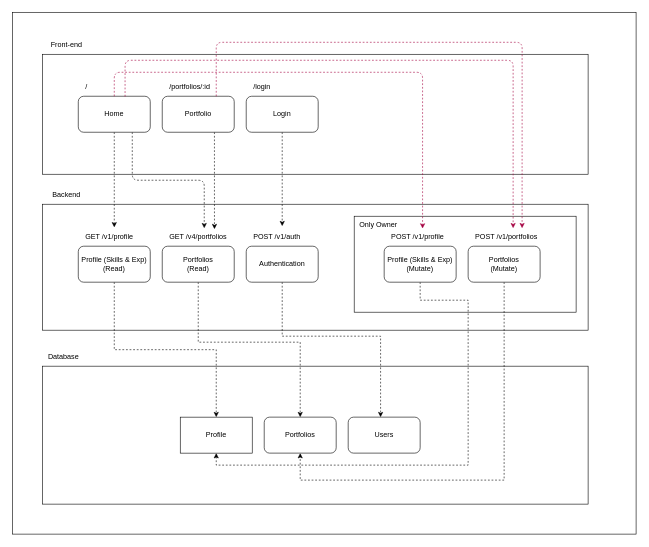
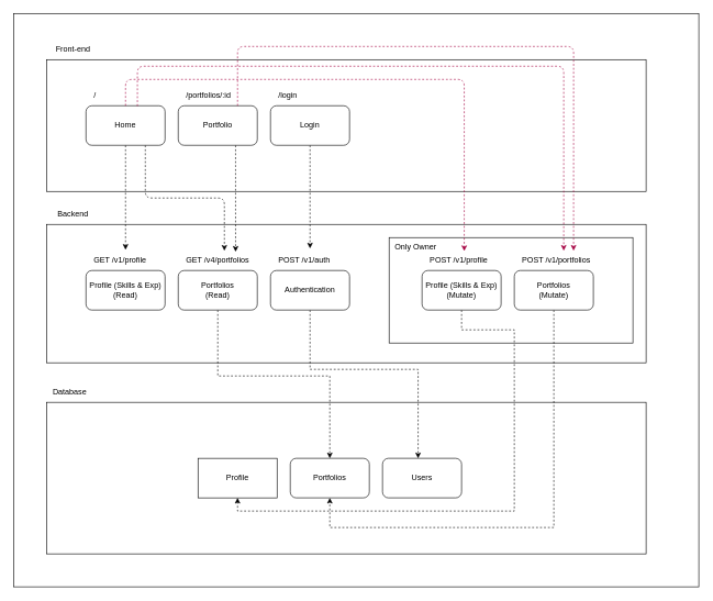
  <mxCell id="0" />
  <mxCell id="1" parent="0" />
  <mxCell id="2" value="" style="rounded=0;whiteSpace=wrap;html=1;" vertex="1" parent="1"><mxGeometry y="20" width="1040" height="870" as="geometry" x="20" /></mxCell>
  <mxCell id="3" value="" style="rounded=0;whiteSpace=wrap;html=1;" parent="1" vertex="1"><mxGeometry x="70" y="610" width="910" height="230" as="geometry" /></mxCell>
  <mxCell id="4" value="" style="rounded=0;whiteSpace=wrap;html=1;" parent="1" vertex="1"><mxGeometry x="70" y="340" width="910" height="210" as="geometry" /></mxCell>
  <mxCell id="5" value="" style="rounded=0;whiteSpace=wrap;html=1;" parent="1" vertex="1"><mxGeometry x="70" y="90" width="910" height="200" as="geometry" /></mxCell>
  <mxCell id="6" value="Front-end" style="text;html=1;align=center;verticalAlign=middle;resizable=0;points=[];autosize=1;strokeColor=none;fillColor=none;" parent="1" vertex="1"><mxGeometry x="70" y="60" width="80" height="30" as="geometry" /></mxCell>
  <mxCell id="7" style="edgeStyle=none;html=1;entryX=0.5;entryY=-0.05;entryDx=0;entryDy=0;entryPerimeter=0;dashed=1;" edge="1" parent="1" source="9" target="34"><mxGeometry relative="1" as="geometry" /></mxCell>
  <mxCell id="8" style="edgeStyle=orthogonalEdgeStyle;html=1;exitX=0.75;exitY=1;exitDx=0;exitDy=0;dashed=1;" edge="1" parent="1" source="9" target="35"><mxGeometry relative="1" as="geometry" /></mxCell>
  <mxCell id="9" value="Home" style="rounded=1;whiteSpace=wrap;html=1;" parent="1" vertex="1"><mxGeometry x="130" y="160" width="120" height="60" as="geometry" /></mxCell>
  <mxCell id="10" style="edgeStyle=orthogonalEdgeStyle;html=1;dashed=1;entryX=0.642;entryY=0.05;entryDx=0;entryDy=0;entryPerimeter=0;" edge="1" parent="1" source="11" target="35"><mxGeometry relative="1" as="geometry"><Array as="points"><mxPoint x="357" y="260" /><mxPoint x="357" y="260" /></Array></mxGeometry></mxCell>
  <mxCell id="11" value="Portfolio" style="rounded=1;whiteSpace=wrap;html=1;" parent="1" vertex="1"><mxGeometry x="270" y="160" width="120" height="60" as="geometry" /></mxCell>
  <mxCell id="12" style="edgeStyle=orthogonalEdgeStyle;html=1;entryX=0.5;entryY=-0.117;entryDx=0;entryDy=0;entryPerimeter=0;dashed=1;" edge="1" parent="1" source="13" target="36"><mxGeometry relative="1" as="geometry" /></mxCell>
  <mxCell id="13" value="Login" style="rounded=1;whiteSpace=wrap;html=1;" parent="1" vertex="1"><mxGeometry x="410" y="160" width="120" height="60" as="geometry" /></mxCell>
  <mxCell id="14" value="Backend" style="text;html=1;align=center;verticalAlign=middle;resizable=0;points=[];autosize=1;strokeColor=none;fillColor=none;" parent="1" vertex="1"><mxGeometry x="75" y="310" width="70" height="30" as="geometry" /></mxCell>
- <mxCell id="15" style="edgeStyle=orthogonalEdgeStyle;rounded=0;orthogonalLoop=1;jettySize=auto;html=1;exitX=0.5;exitY=1;exitDx=0;exitDy=0;dashed=1;" parent="1" source="16" target="31" edge="1"><mxGeometry relative="1" as="geometry" /></mxCell>
  <mxCell id="16" value="Profile (Skills &amp;amp; Exp)&lt;br&gt;(Read)" style="rounded=1;whiteSpace=wrap;html=1;" parent="1" vertex="1"><mxGeometry x="130" y="410" width="120" height="60" as="geometry" /></mxCell>
  <mxCell id="17" value="" style="rounded=0;whiteSpace=wrap;html=1;" parent="1" vertex="1"><mxGeometry x="590" y="360" width="370" height="160" as="geometry" /></mxCell>
  <mxCell id="18" style="edgeStyle=orthogonalEdgeStyle;rounded=0;orthogonalLoop=1;jettySize=auto;html=1;entryX=0.5;entryY=0;entryDx=0;entryDy=0;exitX=0.5;exitY=1;exitDx=0;exitDy=0;dashed=1;" parent="1" source="19" target="32" edge="1"><mxGeometry relative="1" as="geometry"><Array as="points"><mxPoint x="330" y="570" /><mxPoint x="500" y="570" /></Array></mxGeometry></mxCell>
  <mxCell id="19" value="Portfolios&lt;br&gt;(Read)" style="rounded=1;whiteSpace=wrap;html=1;" parent="1" vertex="1"><mxGeometry x="270" y="410" width="120" height="60" as="geometry" /></mxCell>
  <mxCell id="20" style="edgeStyle=orthogonalEdgeStyle;rounded=0;orthogonalLoop=1;jettySize=auto;html=1;entryX=0.5;entryY=1;entryDx=0;entryDy=0;exitX=0.5;exitY=1;exitDx=0;exitDy=0;dashed=1;" parent="1" source="21" target="31" edge="1"><mxGeometry relative="1" as="geometry"><Array as="points"><mxPoint x="700" y="500" /><mxPoint x="780" y="500" /><mxPoint x="780" y="775" /><mxPoint x="360" y="775" /></Array></mxGeometry></mxCell>
  <mxCell id="21" value="Profile (Skills &amp;amp; Exp)&lt;br&gt;(Mutate)" style="rounded=1;whiteSpace=wrap;html=1;" parent="1" vertex="1"><mxGeometry x="640" y="410" width="120" height="60" as="geometry" /></mxCell>
  <mxCell id="22" style="edgeStyle=orthogonalEdgeStyle;rounded=0;orthogonalLoop=1;jettySize=auto;html=1;entryX=0.5;entryY=1;entryDx=0;entryDy=0;exitX=0.5;exitY=1;exitDx=0;exitDy=0;dashed=1;" parent="1" source="23" target="32" edge="1"><mxGeometry relative="1" as="geometry"><Array as="points"><mxPoint x="840" y="800" /><mxPoint x="500" y="800" /></Array></mxGeometry></mxCell>
  <mxCell id="23" value="Portfolios&lt;br&gt;(Mutate)" style="rounded=1;whiteSpace=wrap;html=1;" parent="1" vertex="1"><mxGeometry x="780" y="410" width="120" height="60" as="geometry" /></mxCell>
  <mxCell id="24" value="Only Owner" style="text;html=1;align=center;verticalAlign=middle;resizable=0;points=[];autosize=1;strokeColor=none;fillColor=none;" parent="1" vertex="1"><mxGeometry x="585" y="360" width="90" height="30" as="geometry" /></mxCell>
  <mxCell id="25" style="edgeStyle=orthogonalEdgeStyle;rounded=0;orthogonalLoop=1;jettySize=auto;html=1;exitX=0.5;exitY=1;exitDx=0;exitDy=0;dashed=1;entryX=0.45;entryY=0;entryDx=0;entryDy=0;entryPerimeter=0;" parent="1" source="26" target="33" edge="1"><mxGeometry relative="1" as="geometry"><Array as="points"><mxPoint x="470" y="560" /><mxPoint x="634" y="560" /></Array></mxGeometry></mxCell>
  <mxCell id="26" value="Authentication" style="rounded=1;whiteSpace=wrap;html=1;" parent="1" vertex="1"><mxGeometry x="410" y="410" width="120" height="60" as="geometry" /></mxCell>
  <mxCell id="27" value="/" style="text;html=1;align=left;verticalAlign=middle;resizable=0;points=[];autosize=1;strokeColor=none;fillColor=none;" parent="1" vertex="1"><mxGeometry x="140" y="130" width="30" height="30" as="geometry" /></mxCell>
  <mxCell id="28" value="/portfolios/:id" style="text;html=1;align=left;verticalAlign=middle;resizable=0;points=[];autosize=1;strokeColor=none;fillColor=none;" parent="1" vertex="1"><mxGeometry x="280" y="130" width="90" height="30" as="geometry" /></mxCell>
  <mxCell id="29" value="/login" style="text;html=1;align=left;verticalAlign=middle;resizable=0;points=[];autosize=1;strokeColor=none;fillColor=none;" parent="1" vertex="1"><mxGeometry x="420" y="130" width="50" height="30" as="geometry" /></mxCell>
  <mxCell id="30" value="Database" style="text;html=1;align=center;verticalAlign=middle;resizable=0;points=[];autosize=1;strokeColor=none;fillColor=none;" parent="1" vertex="1"><mxGeometry x="70" y="580" width="70" height="30" as="geometry" /></mxCell>
  <mxCell id="31" value="Profile" style="whiteSpace=wrap;html=1;rounded=0;" parent="1" vertex="1"><mxGeometry x="300" y="695" width="120" height="60" as="geometry" /></mxCell>
  <mxCell id="32" value="Portfolios" style="rounded=1;whiteSpace=wrap;html=1;" parent="1" vertex="1"><mxGeometry x="440" y="695" width="120" height="60" as="geometry" /></mxCell>
  <mxCell id="33" value="Users" style="rounded=1;whiteSpace=wrap;html=1;" parent="1" vertex="1"><mxGeometry x="580" y="695" width="120" height="60" as="geometry" /></mxCell>
  <mxCell id="34" value="GET /v1/profile" style="text;html=1;align=left;verticalAlign=middle;resizable=0;points=[];autosize=1;strokeColor=none;fillColor=none;" vertex="1" parent="1"><mxGeometry x="140" y="380" width="100" height="30" as="geometry" /></mxCell>
  <mxCell id="35" value="GET /v4/portfolios" style="text;html=1;align=left;verticalAlign=middle;resizable=0;points=[];autosize=1;strokeColor=none;fillColor=none;" vertex="1" parent="1"><mxGeometry x="280" y="380" width="120" height="30" as="geometry" /></mxCell>
  <mxCell id="36" value="POST /v1/auth" style="text;html=1;align=left;verticalAlign=middle;resizable=0;points=[];autosize=1;strokeColor=none;fillColor=none;" vertex="1" parent="1"><mxGeometry x="420" y="380" width="100" height="30" as="geometry" /></mxCell>
  <mxCell id="37" value="POST /v1/profile" style="text;html=1;align=left;verticalAlign=middle;resizable=0;points=[];autosize=1;strokeColor=none;fillColor=none;" vertex="1" parent="1"><mxGeometry x="650" y="380" width="110" height="30" as="geometry" /></mxCell>
  <mxCell id="38" value="POST /v1/portfolios" style="text;html=1;align=left;verticalAlign=middle;resizable=0;points=[];autosize=1;strokeColor=none;fillColor=none;" vertex="1" parent="1"><mxGeometry x="790" y="380" width="130" height="30" as="geometry" /></mxCell>
  <mxCell id="39" style="edgeStyle=orthogonalEdgeStyle;html=1;entryX=0.491;entryY=0.017;entryDx=0;entryDy=0;entryPerimeter=0;dashed=1;exitX=0.5;exitY=0;exitDx=0;exitDy=0;fillColor=#d80073;strokeColor=#A50040;" edge="1" parent="1" source="9" target="37"><mxGeometry relative="1" as="geometry"><Array as="points"><mxPoint x="190" y="120" /><mxPoint x="704" y="120" /></Array></mxGeometry></mxCell>
  <mxCell id="40" style="edgeStyle=orthogonalEdgeStyle;html=1;entryX=0.615;entryY=0;entryDx=0;entryDy=0;entryPerimeter=0;dashed=1;exitX=0.75;exitY=0;exitDx=0;exitDy=0;fillColor=#d80073;strokeColor=#A50040;" edge="1" parent="1" source="11" target="38"><mxGeometry relative="1" as="geometry"><Array as="points"><mxPoint x="360" y="70" /><mxPoint x="870" y="70" /></Array></mxGeometry></mxCell>
  <mxCell id="41" style="edgeStyle=orthogonalEdgeStyle;html=1;dashed=1;exitX=0.65;exitY=0.008;exitDx=0;exitDy=0;exitPerimeter=0;fillColor=#d80073;strokeColor=#A50040;" edge="1" parent="1" source="9" target="38"><mxGeometry relative="1" as="geometry"><Array as="points"><mxPoint x="208" y="100" /><mxPoint x="855" y="100" /></Array></mxGeometry></mxCell>
